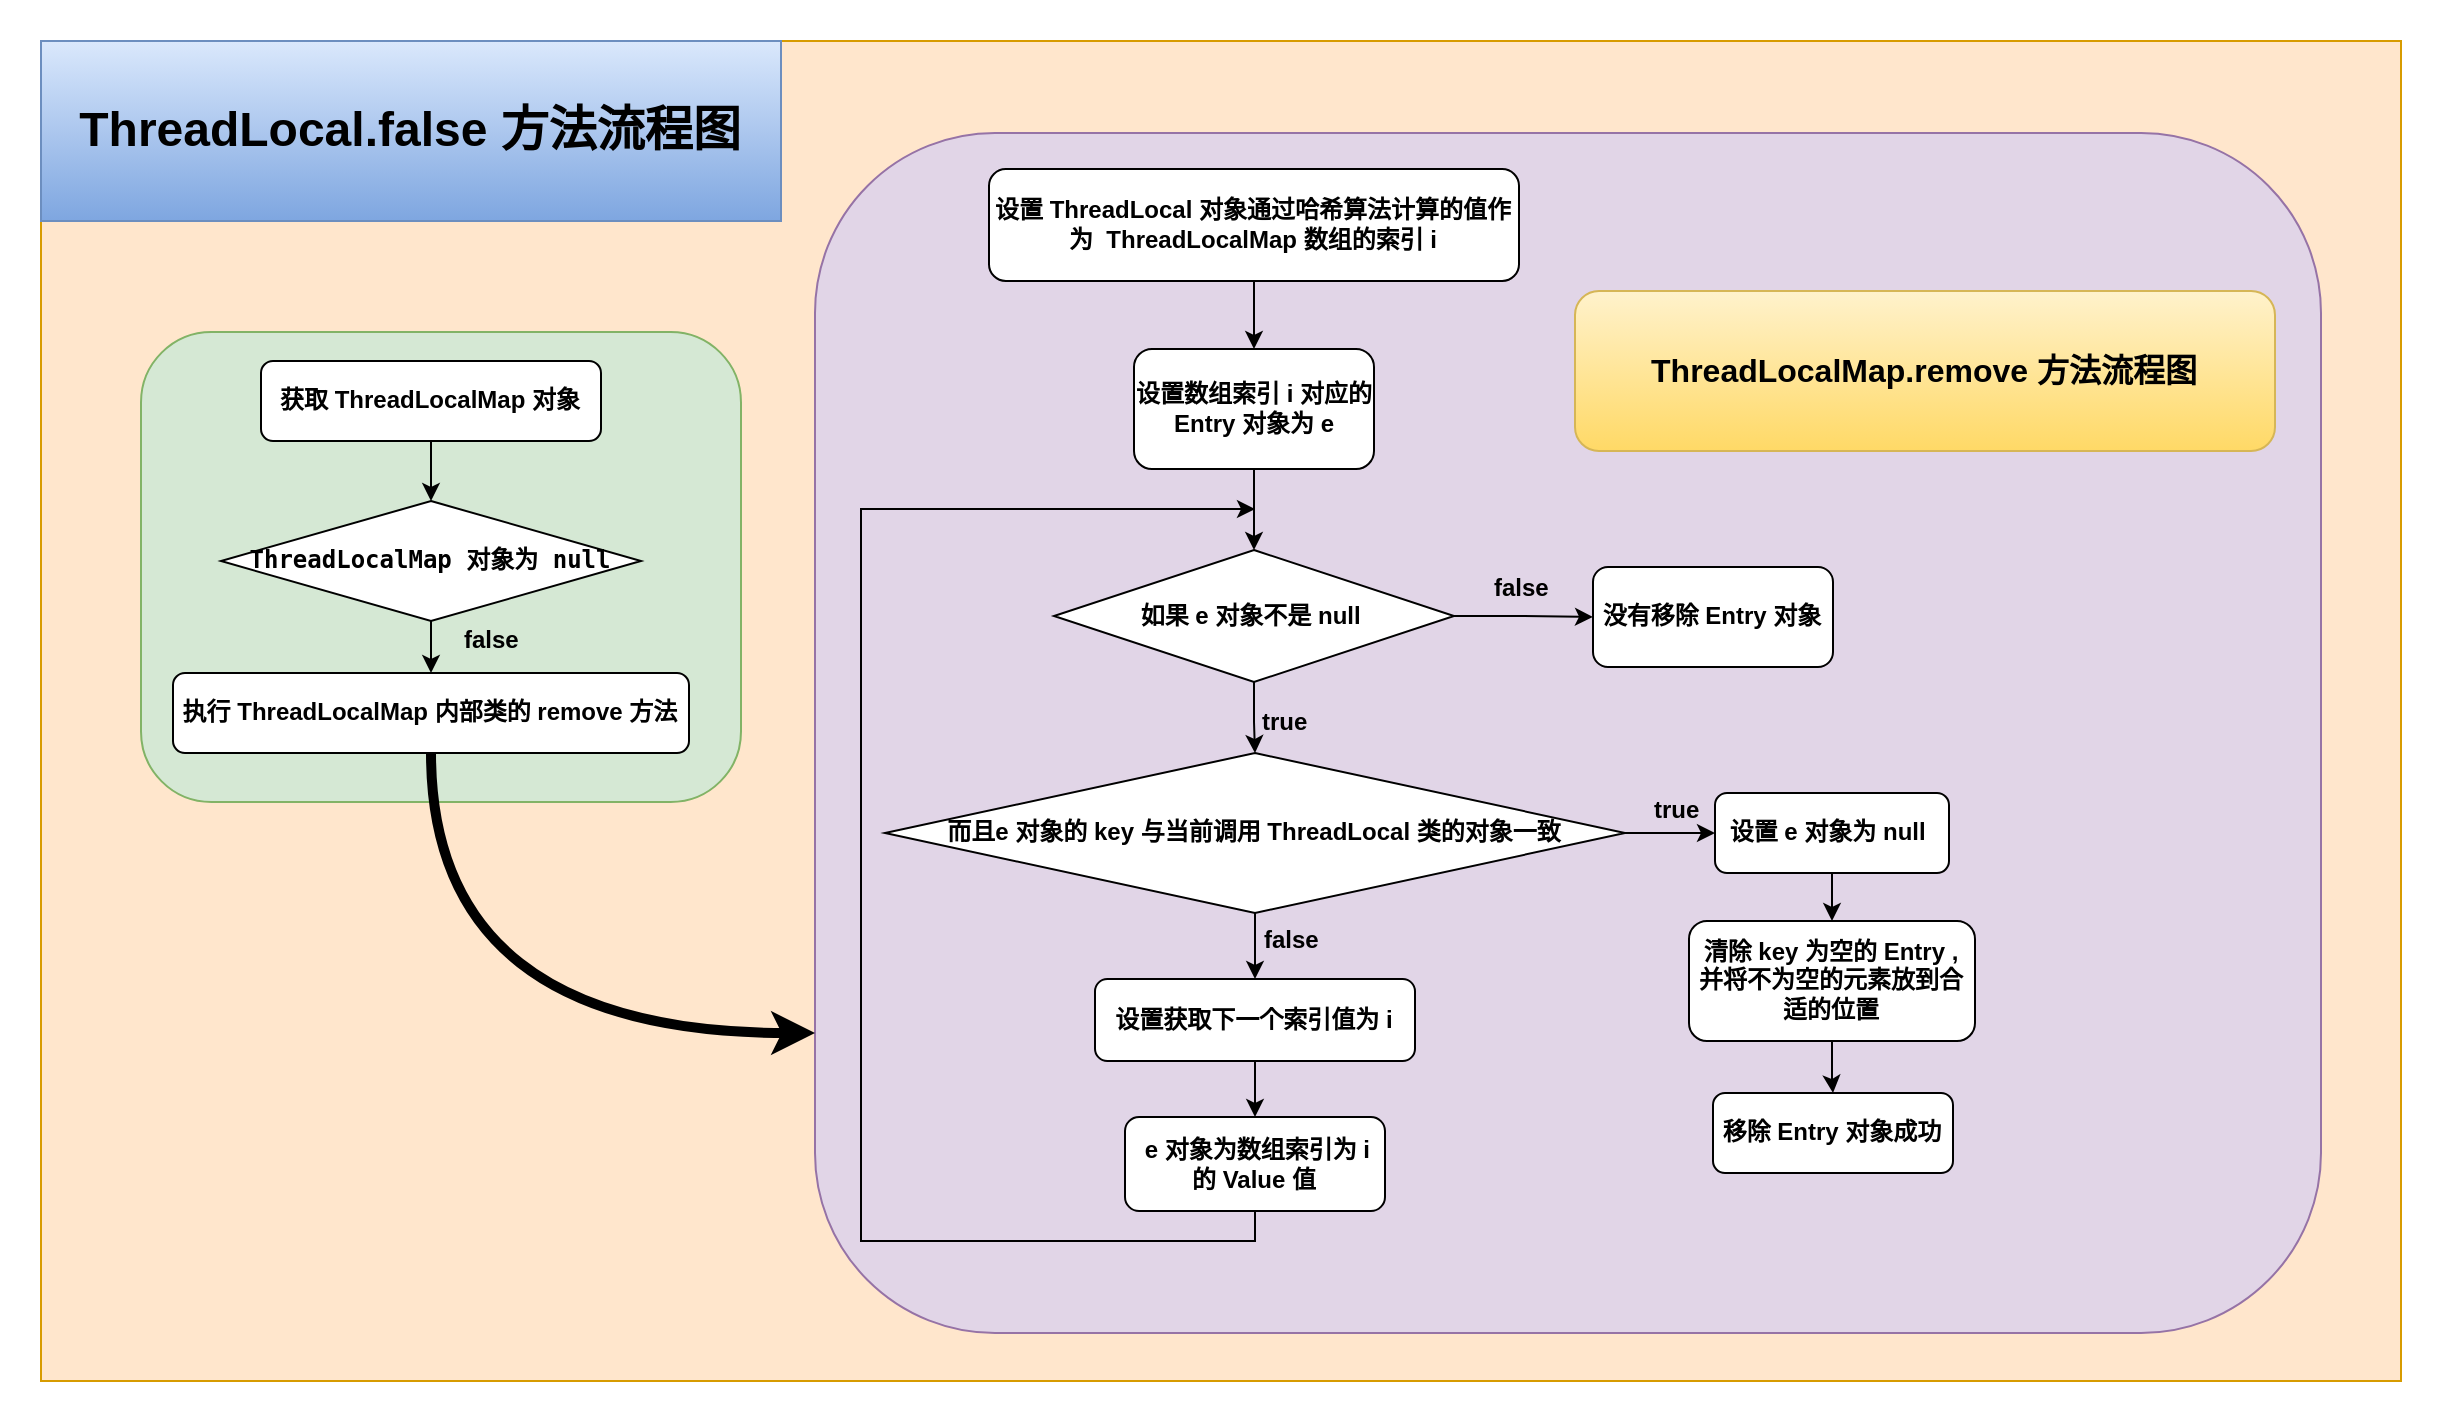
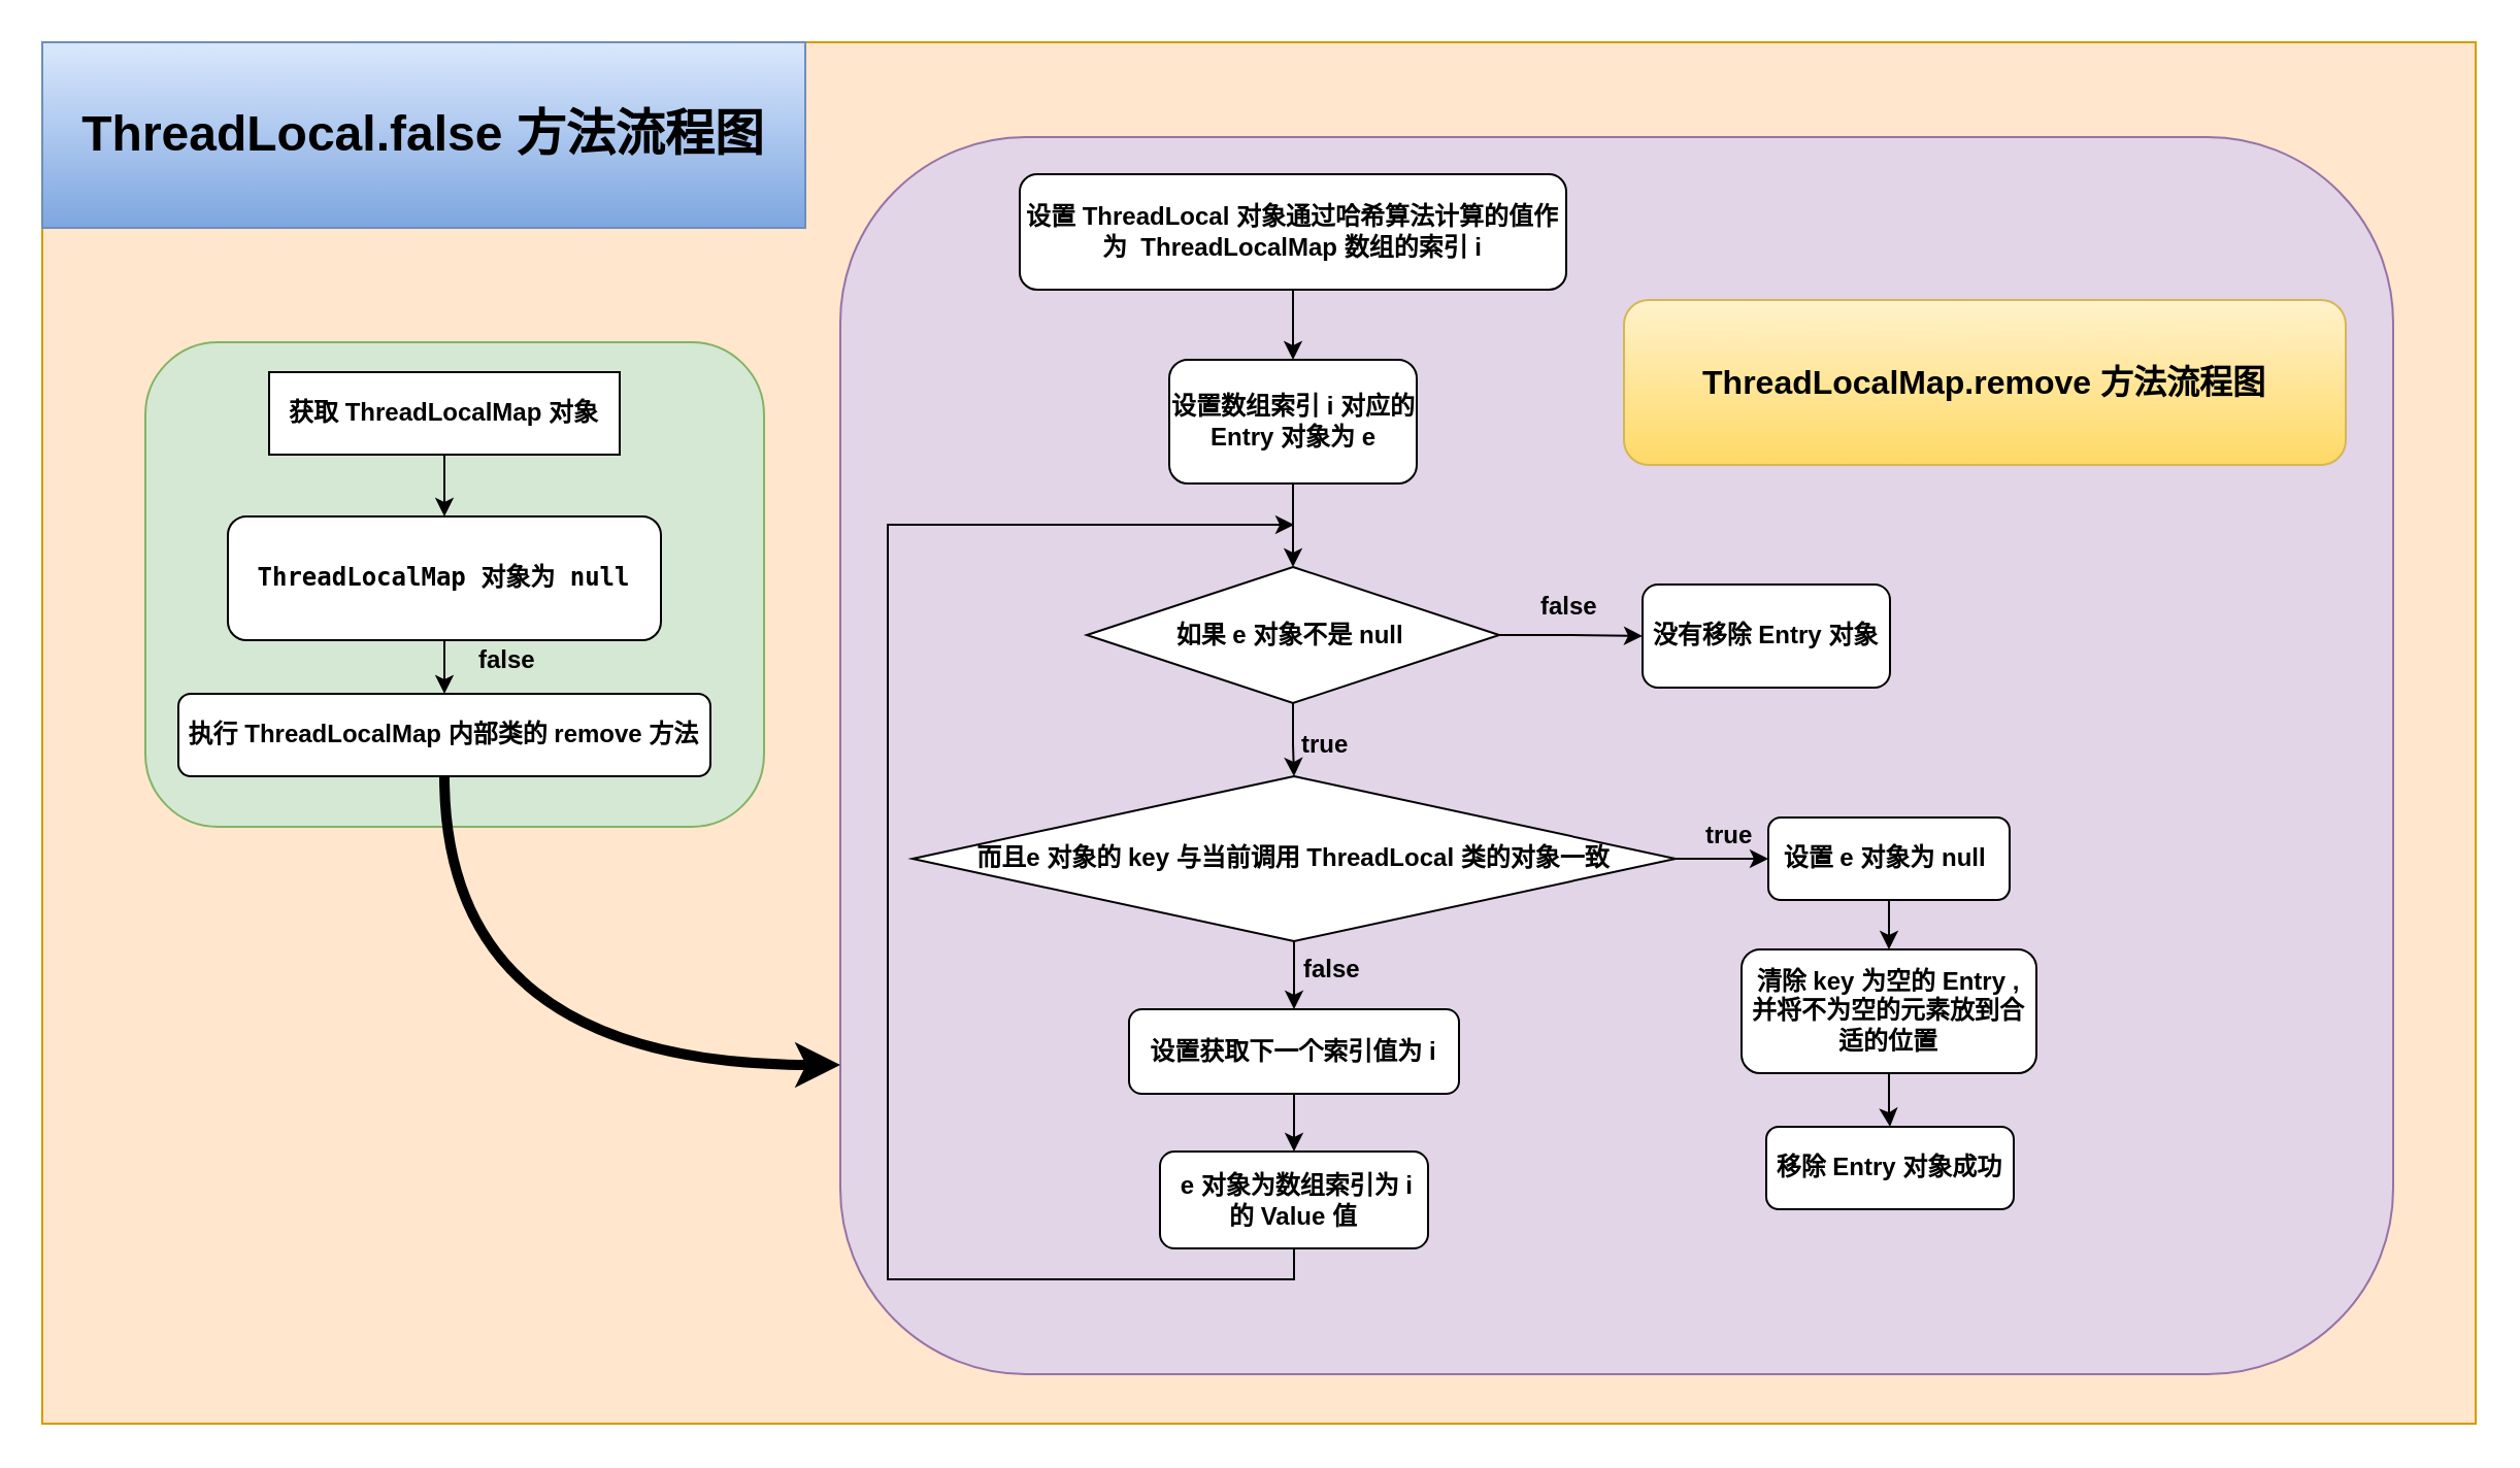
  <mxCell id="0" />
  <mxCell id="1" parent="0" />
  <mxCell id="2" value="" style="rounded=0;whiteSpace=wrap;html=1;strokeWidth=1;fillColor=#ffe6cc;strokeColor=#d79b00;" vertex="1" parent="1"><mxGeometry y="20" width="1180" height="670" as="geometry" x="20" /></mxCell>
  <mxCell id="3" value="" style="rounded=1;whiteSpace=wrap;html=1;strokeWidth=1;fillColor=#e1d5e7;strokeColor=#9673a6;" vertex="1" parent="1"><mxGeometry x="407" y="66" width="753" height="600" as="geometry" /></mxCell>
  <mxCell id="4" value="" style="rounded=1;whiteSpace=wrap;html=1;strokeWidth=1;fillColor=#d5e8d4;strokeColor=#82b366;" vertex="1" parent="1"><mxGeometry x="70" y="165.5" width="300" height="235" as="geometry" /></mxCell>
  <mxCell id="5" value="&lt;font style=&quot;font-size: 24px&quot;&gt;ThreadLocal.false 方法流程图&lt;/font&gt;" style="rounded=0;whiteSpace=wrap;html=1;fontStyle=1;gradientColor=#7ea6e0;fillColor=#dae8fc;strokeColor=#6c8ebf;" parent="1" vertex="1"><mxGeometry y="20" width="370" height="90" as="geometry" x="20" /></mxCell>
  <mxCell id="6" style="edgeStyle=orthogonalEdgeStyle;rounded=0;orthogonalLoop=1;jettySize=auto;html=1;exitX=0.5;exitY=1;exitDx=0;exitDy=0;fontStyle=1" edge="1" parent="1" source="7" target="9"><mxGeometry relative="1" as="geometry" /></mxCell>
- <mxCell id="7" value="获取 ThreadLocalMap 对象" style="rounded=1;whiteSpace=wrap;html=1;fontStyle=1" vertex="1" parent="1"><mxGeometry x="130" y="180" width="170" height="40" as="geometry" /></mxCell>
+ <mxCell id="7" value="获取 ThreadLocalMap 对象" style="whiteSpace=wrap;html=1;fontStyle=1;rounded=0;" vertex="1" parent="1"><mxGeometry x="130" y="180" width="170" height="40" as="geometry" /></mxCell>
  <mxCell id="8" style="edgeStyle=orthogonalEdgeStyle;rounded=0;orthogonalLoop=1;jettySize=auto;html=1;exitX=0.5;exitY=1;exitDx=0;exitDy=0;fontStyle=1" edge="1" parent="1" source="9" target="11"><mxGeometry relative="1" as="geometry" /></mxCell>
- <mxCell id="9" value="&lt;pre&gt;ThreadLocalMap 对象为 null&lt;/pre&gt;" style="rhombus;whiteSpace=wrap;html=1;fontStyle=1;strokeWidth=1;comic=0;" vertex="1" parent="1"><mxGeometry x="110" y="250" width="210" height="60" as="geometry" /></mxCell>
+ <mxCell id="9" value="&lt;pre&gt;ThreadLocalMap 对象为 null&lt;/pre&gt;" style="whiteSpace=wrap;html=1;fontStyle=1;strokeWidth=1;comic=0;rounded=1;" vertex="1" parent="1"><mxGeometry x="110" y="250" width="210" height="60" as="geometry" /></mxCell>
  <mxCell id="10" style="edgeStyle=orthogonalEdgeStyle;curved=1;orthogonalLoop=1;jettySize=auto;html=1;exitX=0.5;exitY=1;exitDx=0;exitDy=0;entryX=0;entryY=0.75;entryDx=0;entryDy=0;strokeWidth=5;" edge="1" parent="1" source="11" target="3"><mxGeometry relative="1" as="geometry" /></mxCell>
  <mxCell id="11" value="执行 ThreadLocalMap 内部类的 remove 方法" style="rounded=1;whiteSpace=wrap;html=1;fontStyle=1" vertex="1" parent="1"><mxGeometry x="86" y="336" width="258" height="40" as="geometry" /></mxCell>
  <mxCell id="12" value="&lt;font style=&quot;font-size: 16px&quot;&gt;ThreadLocalMap.remove 方法流程图&lt;/font&gt;" style="rounded=1;whiteSpace=wrap;html=1;fontStyle=1;fillColor=#fff2cc;strokeColor=#d6b656;gradientColor=#ffd966;" vertex="1" parent="1"><mxGeometry x="787" y="145" width="350" height="80" as="geometry" /></mxCell>
  <mxCell id="13" style="edgeStyle=orthogonalEdgeStyle;rounded=0;orthogonalLoop=1;jettySize=auto;html=1;exitX=0.5;exitY=1;exitDx=0;exitDy=0;fontStyle=1" edge="1" parent="1" source="14" target="26"><mxGeometry relative="1" as="geometry" /></mxCell>
  <mxCell id="14" value="设置 ThreadLocal 对象通过哈希算法计算的值作为&amp;nbsp;&amp;nbsp;&lt;span&gt;ThreadLocalMap&amp;nbsp;&lt;/span&gt;&lt;span&gt;数组的索引 i&lt;/span&gt;&lt;br&gt;" style="rounded=1;whiteSpace=wrap;html=1;fontStyle=1;gradientDirection=east;strokeWidth=1;comic=0;" vertex="1" parent="1"><mxGeometry x="494" y="84" width="265" height="56" as="geometry" /></mxCell>
  <mxCell id="15" style="edgeStyle=orthogonalEdgeStyle;rounded=0;orthogonalLoop=1;jettySize=auto;html=1;exitX=0.5;exitY=1;exitDx=0;exitDy=0;fontStyle=1" edge="1" parent="1" source="17" target="24"><mxGeometry relative="1" as="geometry" /></mxCell>
  <mxCell id="16" style="edgeStyle=orthogonalEdgeStyle;rounded=0;orthogonalLoop=1;jettySize=auto;html=1;exitX=1;exitY=0.5;exitDx=0;exitDy=0;entryX=0;entryY=0.5;entryDx=0;entryDy=0;fontStyle=1" edge="1" parent="1" source="17" target="35"><mxGeometry relative="1" as="geometry" /></mxCell>
  <mxCell id="17" value="如果 e 对象不是 null&amp;nbsp;" style="rhombus;whiteSpace=wrap;html=1;fontStyle=1" vertex="1" parent="1"><mxGeometry x="526.5" y="274.5" width="200" height="66" as="geometry" /></mxCell>
  <mxCell id="18" style="edgeStyle=orthogonalEdgeStyle;rounded=0;orthogonalLoop=1;jettySize=auto;html=1;exitX=0.5;exitY=1;exitDx=0;exitDy=0;" edge="1" parent="1" source="19" target="21"><mxGeometry relative="1" as="geometry" /></mxCell>
  <mxCell id="19" value="设置 e 对象为 null&amp;nbsp;" style="rounded=1;whiteSpace=wrap;html=1;fontStyle=1" vertex="1" parent="1"><mxGeometry x="857" y="396" width="117" height="40" as="geometry" /></mxCell>
  <mxCell id="20" style="edgeStyle=orthogonalEdgeStyle;rounded=0;orthogonalLoop=1;jettySize=auto;html=1;exitX=0.5;exitY=1;exitDx=0;exitDy=0;" edge="1" parent="1" source="21" target="29"><mxGeometry relative="1" as="geometry" /></mxCell>
  <mxCell id="21" value="&lt;span&gt;清除 key 为空的 Entry , 并将不为空的元素放到合适的位置&lt;/span&gt;" style="rounded=1;whiteSpace=wrap;html=1;fontStyle=1" vertex="1" parent="1"><mxGeometry x="844" y="460" width="143" height="60" as="geometry" /></mxCell>
  <mxCell id="22" style="edgeStyle=orthogonalEdgeStyle;rounded=0;orthogonalLoop=1;jettySize=auto;html=1;exitX=1;exitY=0.5;exitDx=0;exitDy=0;entryX=0;entryY=0.5;entryDx=0;entryDy=0;fontStyle=1" edge="1" parent="1" source="24" target="19"><mxGeometry relative="1" as="geometry" /></mxCell>
  <mxCell id="23" style="edgeStyle=orthogonalEdgeStyle;rounded=0;orthogonalLoop=1;jettySize=auto;html=1;exitX=0.5;exitY=1;exitDx=0;exitDy=0;fontStyle=1" edge="1" parent="1" source="24" target="31"><mxGeometry relative="1" as="geometry" /></mxCell>
  <mxCell id="24" value="&lt;span&gt;而且e 对象的 key 与当前调用 ThreadLocal 类的对象一致&lt;/span&gt;" style="rhombus;whiteSpace=wrap;html=1;fontStyle=1" vertex="1" parent="1"><mxGeometry x="442" y="376" width="370" height="80" as="geometry" /></mxCell>
  <mxCell id="25" style="edgeStyle=orthogonalEdgeStyle;rounded=0;orthogonalLoop=1;jettySize=auto;html=1;exitX=0.5;exitY=1;exitDx=0;exitDy=0;fontStyle=1" edge="1" parent="1" source="26" target="17"><mxGeometry relative="1" as="geometry" /></mxCell>
  <mxCell id="26" value="设置数组索引 i 对应的 Entry 对象为 e" style="rounded=1;whiteSpace=wrap;html=1;fontStyle=1" vertex="1" parent="1"><mxGeometry x="566.5" y="174" width="120" height="60" as="geometry" /></mxCell>
  <mxCell id="27" value="true" style="text;html=1;resizable=0;points=[];autosize=1;align=left;verticalAlign=top;spacingTop=-4;fontStyle=1" vertex="1" parent="1"><mxGeometry x="629" y="351" width="40" height="20" as="geometry" /></mxCell>
  <mxCell id="28" value="true" style="text;html=1;resizable=0;points=[];autosize=1;align=left;verticalAlign=top;spacingTop=-4;fontStyle=1" vertex="1" parent="1"><mxGeometry x="824.5" y="395" width="40" height="20" as="geometry" /></mxCell>
  <mxCell id="29" value="移除 Entry 对象成功" style="rounded=1;whiteSpace=wrap;html=1;fontStyle=1" vertex="1" parent="1"><mxGeometry x="856" y="546" width="120" height="40" as="geometry" /></mxCell>
  <mxCell id="30" style="edgeStyle=orthogonalEdgeStyle;rounded=0;orthogonalLoop=1;jettySize=auto;html=1;exitX=0.5;exitY=1;exitDx=0;exitDy=0;fontStyle=1" edge="1" parent="1" source="31" target="33"><mxGeometry relative="1" as="geometry" /></mxCell>
  <mxCell id="31" value="设置获取下一个索引值为 i" style="rounded=1;whiteSpace=wrap;html=1;fontStyle=1" vertex="1" parent="1"><mxGeometry x="547" y="489" width="160" height="41" as="geometry" /></mxCell>
  <mxCell id="32" style="edgeStyle=orthogonalEdgeStyle;rounded=0;orthogonalLoop=1;jettySize=auto;html=1;exitX=0.5;exitY=1;exitDx=0;exitDy=0;fontStyle=1" edge="1" parent="1" source="33"><mxGeometry relative="1" as="geometry"><mxPoint x="627" y="254" as="targetPoint" /><Array as="points"><mxPoint x="627" y="620" /><mxPoint x="430" y="620" /><mxPoint x="430" y="254" /></Array></mxGeometry></mxCell>
  <mxCell id="33" value="&amp;nbsp;e 对象为数组索引为 i 的 Value 值&lt;br&gt;" style="rounded=1;whiteSpace=wrap;html=1;fontStyle=1" vertex="1" parent="1"><mxGeometry x="562" y="558" width="130" height="47" as="geometry" /></mxCell>
  <mxCell id="34" value="false" style="text;html=1;resizable=0;points=[];autosize=1;align=left;verticalAlign=top;spacingTop=-4;fontStyle=1" vertex="1" parent="1"><mxGeometry x="630" y="460" width="40" height="20" as="geometry" /></mxCell>
  <mxCell id="35" value="没有移除 Entry 对象" style="rounded=1;whiteSpace=wrap;html=1;fontStyle=1" vertex="1" parent="1"><mxGeometry x="796" y="283" width="120" height="50" as="geometry" /></mxCell>
  <mxCell id="36" value="false" style="text;html=1;resizable=0;points=[];autosize=1;align=left;verticalAlign=top;spacingTop=-4;fontStyle=1" vertex="1" parent="1"><mxGeometry x="230" y="310" width="40" height="20" as="geometry" /></mxCell>
  <mxCell id="37" value="false" style="text;html=1;resizable=0;points=[];autosize=1;align=left;verticalAlign=top;spacingTop=-4;fontStyle=1" vertex="1" parent="1"><mxGeometry x="745" y="284" width="40" height="20" as="geometry" /></mxCell>
